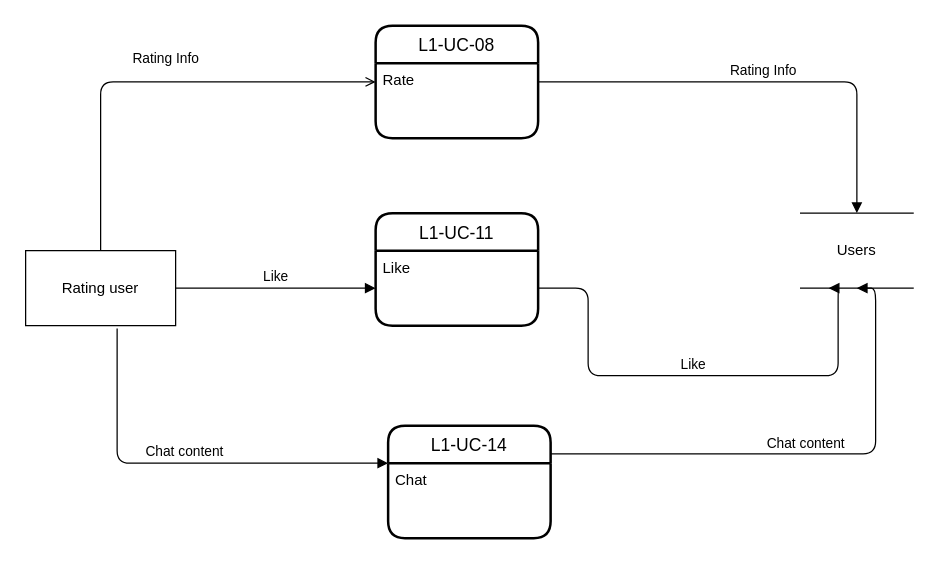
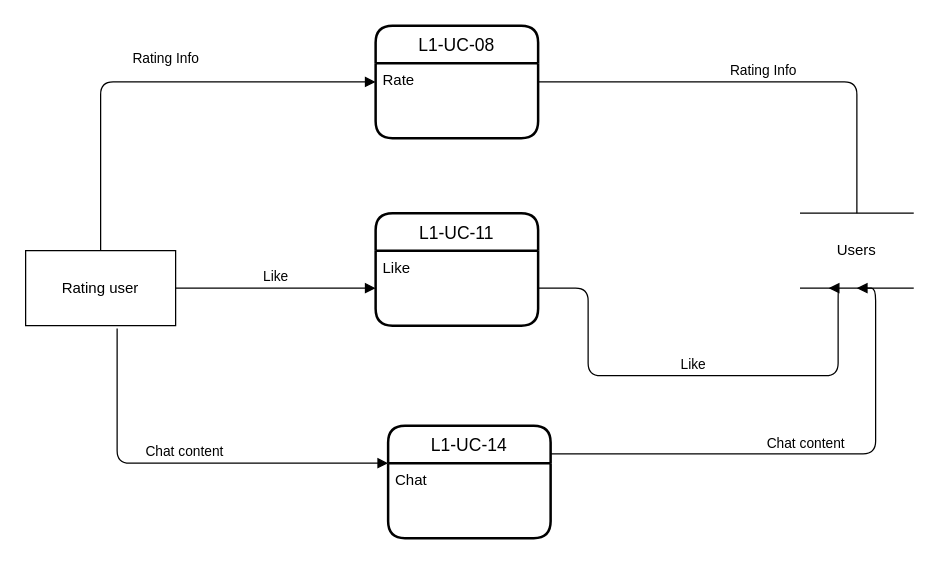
  <mxCell id="0" />
  <mxCell id="1" parent="0" />
  <mxCell id="2" value="Rating user" style="rounded=0;whiteSpace=wrap;html=1;" parent="1" vertex="1"><mxGeometry x="20" y="200" width="120" height="60" as="geometry" /></mxCell>
  <mxCell id="3" value="Users" style="shape=partialRectangle;whiteSpace=wrap;html=1;left=0;right=0;fillColor=none;" parent="1" vertex="1"><mxGeometry x="640" y="170" width="90" height="60" as="geometry" /></mxCell>
  <mxCell id="4" value="L1-UC-14" style="swimlane;childLayout=stackLayout;horizontal=1;startSize=30;horizontalStack=0;rounded=1;fontSize=14;fontStyle=0;strokeWidth=2;resizeParent=0;resizeLast=1;shadow=0;dashed=0;align=center;" parent="1" vertex="1"><mxGeometry x="310" y="340" width="130" height="90" as="geometry" /></mxCell>
  <mxCell id="5" value="Chat" style="align=left;strokeColor=none;fillColor=none;spacingLeft=4;fontSize=12;verticalAlign=top;resizable=0;rotatable=0;part=1;" parent="4" vertex="1"><mxGeometry y="30" width="130" height="60" as="geometry" /></mxCell>
  <mxCell id="6" value="L1-UC-11" style="swimlane;childLayout=stackLayout;horizontal=1;startSize=30;horizontalStack=0;rounded=1;fontSize=14;fontStyle=0;strokeWidth=2;resizeParent=0;resizeLast=1;shadow=0;dashed=0;align=center;" parent="1" vertex="1"><mxGeometry x="300" y="170" width="130" height="90" as="geometry" /></mxCell>
  <mxCell id="7" value="Like" style="align=left;strokeColor=none;fillColor=none;spacingLeft=4;fontSize=12;verticalAlign=top;resizable=0;rotatable=0;part=1;" parent="6" vertex="1"><mxGeometry y="30" width="130" height="60" as="geometry" /></mxCell>
  <mxCell id="8" value="L1-UC-08" style="swimlane;childLayout=stackLayout;horizontal=1;startSize=30;horizontalStack=0;rounded=1;fontSize=14;fontStyle=0;strokeWidth=2;resizeParent=0;resizeLast=1;shadow=0;dashed=0;align=center;" parent="1" vertex="1"><mxGeometry x="300" y="20" width="130" height="90" as="geometry" /></mxCell>
  <mxCell id="9" value="Rate" style="align=left;strokeColor=none;fillColor=none;spacingLeft=4;fontSize=12;verticalAlign=top;resizable=0;rotatable=0;part=1;" parent="8" vertex="1"><mxGeometry y="30" width="130" height="60" as="geometry" /></mxCell>
- <mxCell id="10" value="Rating Info" style="html=1;verticalAlign=bottom;endArrow=open;exitX=0.5;exitY=0;exitDx=0;exitDy=0;entryX=0;entryY=0.25;entryDx=0;entryDy=0;edgeStyle=orthogonalEdgeStyle;" parent="1" source="2" target="9" edge="1"><mxGeometry x="0.051" y="11" width="80" relative="1" as="geometry"><mxPoint x="80" y="110" as="sourcePoint" /><mxPoint x="160" y="110" as="targetPoint" /><mxPoint y="1" as="offset" /></mxGeometry></mxCell>
- <mxCell id="11" value="Rating Info" style="html=1;verticalAlign=bottom;endArrow=block;exitX=1;exitY=0.25;exitDx=0;exitDy=0;entryX=0.5;entryY=0;entryDx=0;entryDy=0;edgeStyle=orthogonalEdgeStyle;" parent="1" source="9" target="3" edge="1"><mxGeometry width="80" relative="1" as="geometry"><mxPoint x="500" y="135" as="sourcePoint" /><mxPoint x="720" y="0" as="targetPoint" /></mxGeometry></mxCell>
+ <mxCell id="10" value="Rating Info" style="html=1;verticalAlign=bottom;endArrow=block;exitX=0.5;exitY=0;exitDx=0;exitDy=0;entryX=0;entryY=0.25;entryDx=0;entryDy=0;edgeStyle=orthogonalEdgeStyle;" parent="1" source="2" target="9" edge="1"><mxGeometry x="0.051" y="11" width="80" relative="1" as="geometry"><mxPoint x="80" y="110" as="sourcePoint" /><mxPoint x="160" y="110" as="targetPoint" /><mxPoint y="1" as="offset" /></mxGeometry></mxCell>
+ <mxCell id="11" value="Rating Info" style="html=1;verticalAlign=bottom;endArrow=none;exitX=1;exitY=0.25;exitDx=0;exitDy=0;entryX=0.5;entryY=0;entryDx=0;entryDy=0;edgeStyle=orthogonalEdgeStyle;" parent="1" source="9" target="3" edge="1"><mxGeometry width="80" relative="1" as="geometry"><mxPoint x="500" y="135" as="sourcePoint" /><mxPoint x="720" y="0" as="targetPoint" /></mxGeometry></mxCell>
  <mxCell id="12" value="Like" style="html=1;verticalAlign=bottom;endArrow=block;exitX=1;exitY=0.5;exitDx=0;exitDy=0;entryX=0;entryY=0.5;entryDx=0;entryDy=0;" parent="1" source="2" target="7" edge="1"><mxGeometry width="80" relative="1" as="geometry"><mxPoint x="90" y="210" as="sourcePoint" /><mxPoint x="310" y="75" as="targetPoint" /></mxGeometry></mxCell>
  <mxCell id="13" value="Like" style="html=1;verticalAlign=bottom;endArrow=block;exitX=1;exitY=0.5;exitDx=0;exitDy=0;entryX=0.25;entryY=1;entryDx=0;entryDy=0;edgeStyle=orthogonalEdgeStyle;" parent="1" source="7" target="3" edge="1"><mxGeometry width="80" relative="1" as="geometry"><mxPoint x="470" y="320" as="sourcePoint" /><mxPoint x="630" y="320" as="targetPoint" /><Array as="points"><mxPoint x="470" y="230" /><mxPoint x="470" y="300" /><mxPoint x="670" y="300" /></Array></mxGeometry></mxCell>
  <mxCell id="14" value="Chat content" style="html=1;verticalAlign=bottom;endArrow=block;exitX=0.61;exitY=1.037;exitDx=0;exitDy=0;exitPerimeter=0;edgeStyle=orthogonalEdgeStyle;" parent="1" source="2" edge="1"><mxGeometry width="80" relative="1" as="geometry"><mxPoint x="120" y="370" as="sourcePoint" /><mxPoint x="310" y="370" as="targetPoint" /><Array as="points"><mxPoint x="93" y="370" /><mxPoint x="310" y="370" /></Array></mxGeometry></mxCell>
  <mxCell id="15" value="Chat content" style="html=1;verticalAlign=bottom;endArrow=block;entryX=0.5;entryY=1;entryDx=0;entryDy=0;edgeStyle=orthogonalEdgeStyle;exitX=1;exitY=0.25;exitDx=0;exitDy=0;" parent="1" source="4" target="3" edge="1"><mxGeometry width="80" relative="1" as="geometry"><mxPoint x="460" y="350" as="sourcePoint" /><mxPoint x="580" y="498" as="targetPoint" /><Array as="points"><mxPoint x="700" y="363" /></Array></mxGeometry></mxCell>
